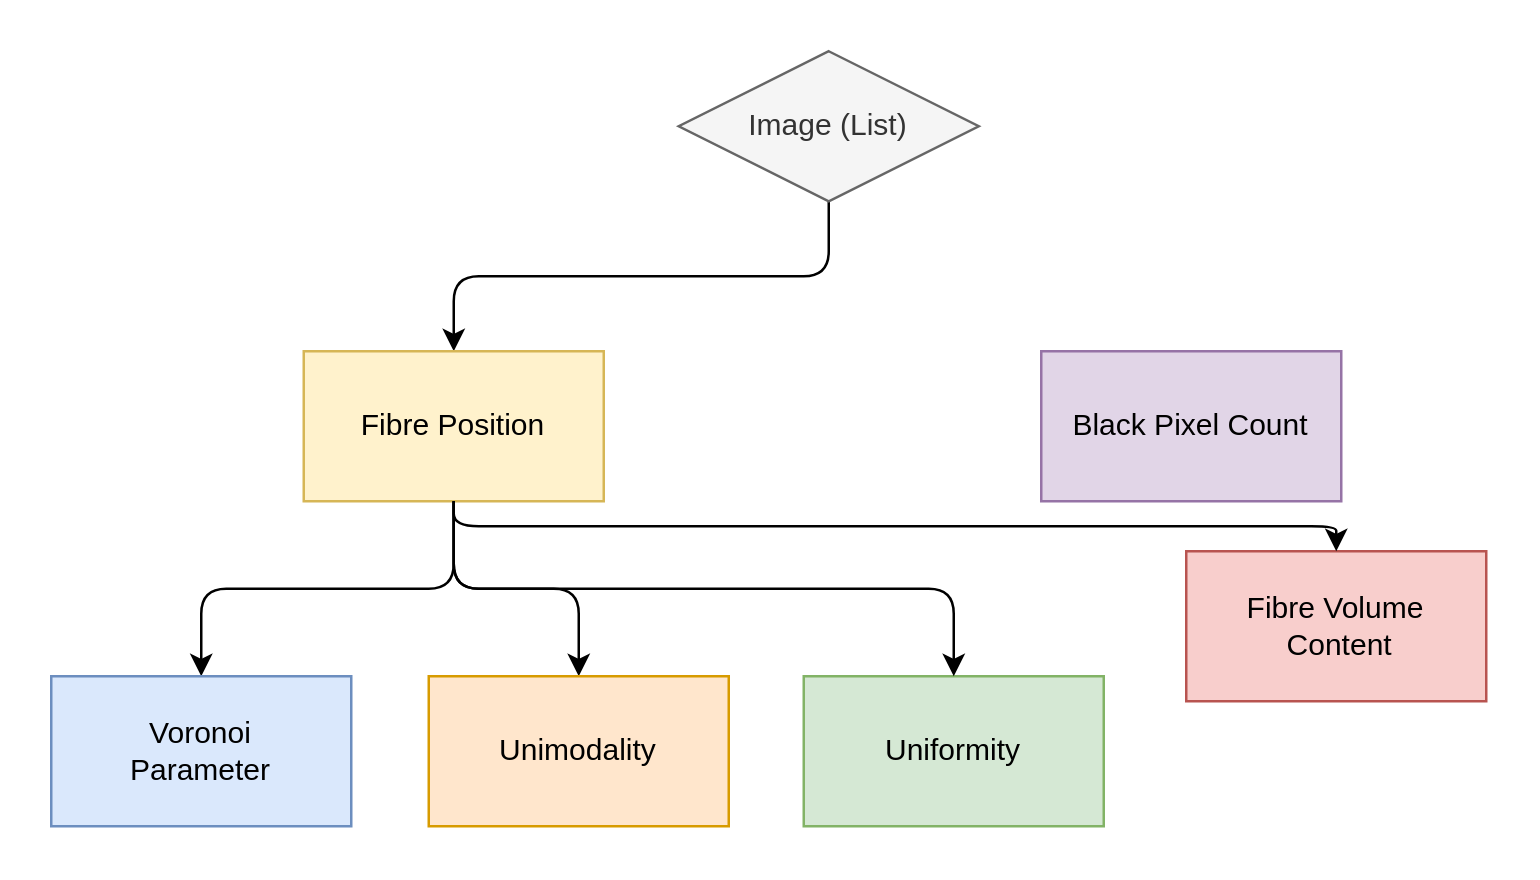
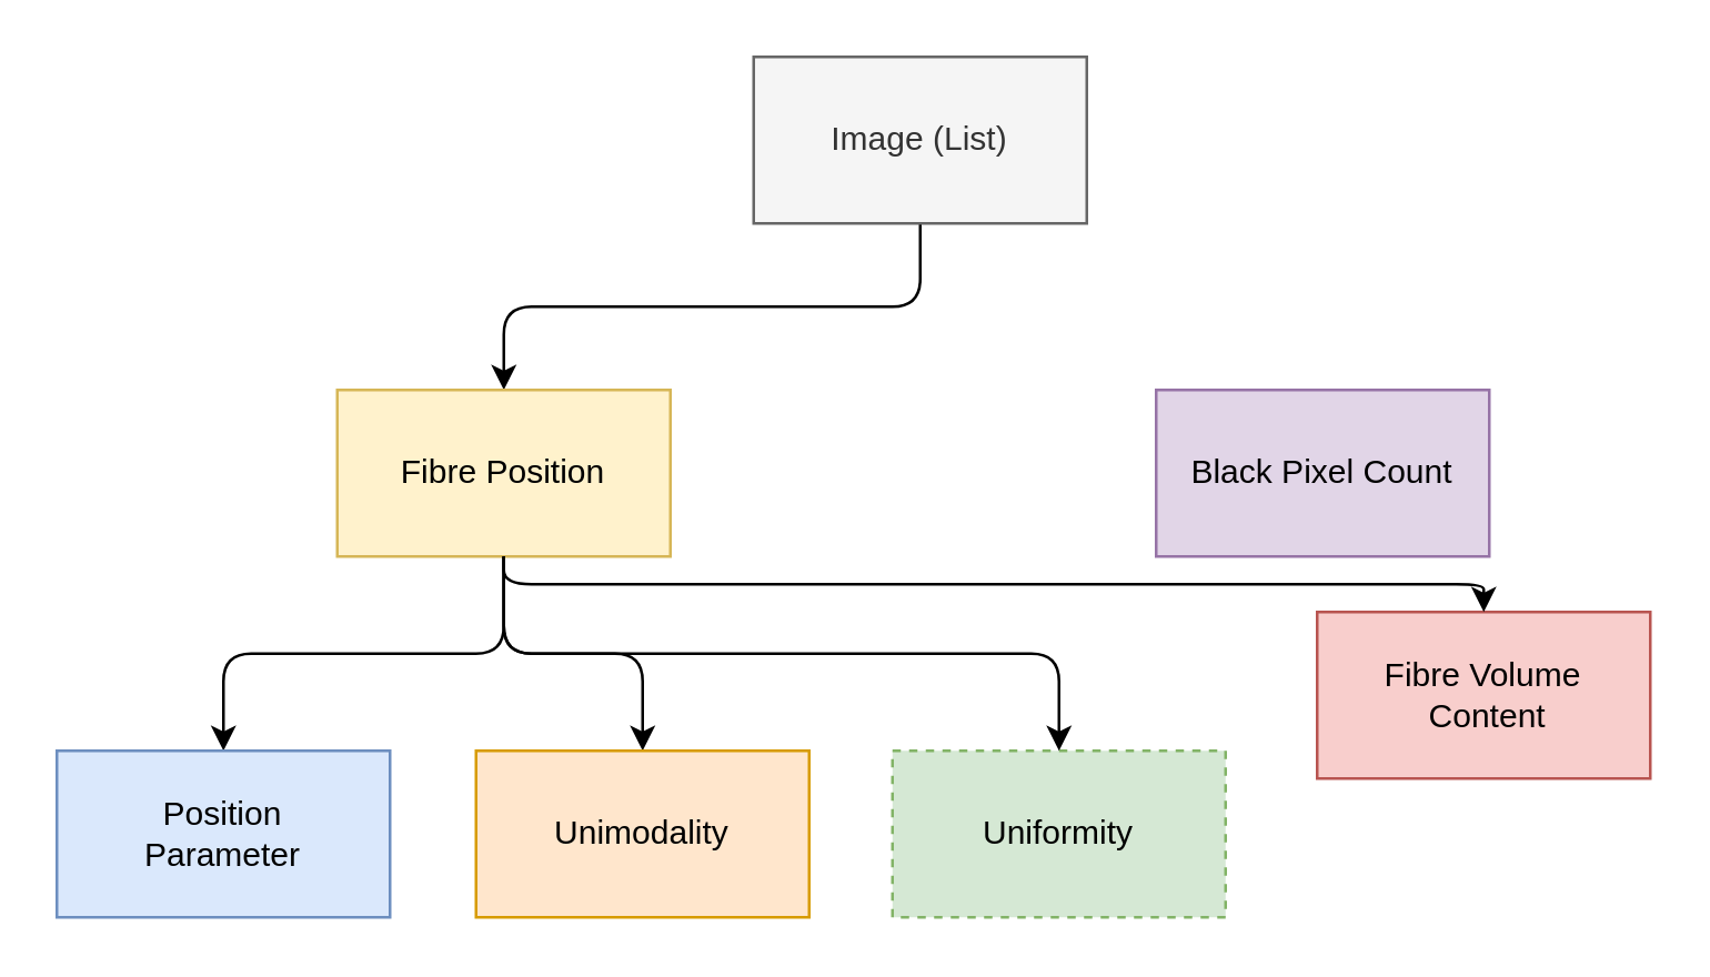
  <mxCell id="0" />
  <mxCell id="1" parent="0" />
  <mxCell id="2" value="" style="edgeStyle=elbowEdgeStyle;elbow=vertical;html=1;rounded=1;curved=0;sourcePerimeterSpacing=0;targetPerimeterSpacing=0;startSize=6;endSize=6;exitX=0.5;exitY=1;exitDx=0;exitDy=0;entryX=0.5;entryY=0;entryDx=0;entryDy=0;" edge="1" parent="1" source="3" target="4"><mxGeometry relative="1" as="geometry"><mxPoint x="311" y="100" as="sourcePoint" /><mxPoint x="241" y="150" as="targetPoint" /></mxGeometry></mxCell>
- <mxCell id="3" value="Image (List)" style="rhombus;whiteSpace=wrap;html=1;fillColor=#f5f5f5;fontColor=#333333;strokeColor=#666666;" vertex="1" parent="1"><mxGeometry x="271" y="20" width="120" height="60" as="geometry" /></mxCell>
+ <mxCell id="3" value="Image (List)" style="rounded=0;whiteSpace=wrap;html=1;fillColor=#f5f5f5;fontColor=#333333;strokeColor=#666666;" vertex="1" parent="1"><mxGeometry x="271" y="20" width="120" height="60" as="geometry" /></mxCell>
  <mxCell id="4" value="Fibre Position" style="rounded=0;whiteSpace=wrap;html=1;fillColor=#fff2cc;strokeColor=#d6b656;" vertex="1" parent="1"><mxGeometry x="121" y="140" width="120" height="60" as="geometry" /></mxCell>
  <mxCell id="5" value="Black Pixel Count" style="rounded=0;whiteSpace=wrap;html=1;fillColor=#e1d5e7;strokeColor=#9673a6;" vertex="1" parent="1"><mxGeometry x="416" y="140" width="120" height="60" as="geometry" /></mxCell>
  <mxCell id="6" value="" style="edgeStyle=elbowEdgeStyle;elbow=vertical;html=1;rounded=1;curved=0;sourcePerimeterSpacing=0;targetPerimeterSpacing=0;startSize=6;endSize=6;exitX=0.5;exitY=1;exitDx=0;exitDy=0;entryX=0.5;entryY=0;entryDx=0;entryDy=0;" edge="1" parent="1" source="4" target="8"><mxGeometry relative="1" as="geometry"><mxPoint x="181" y="224" as="sourcePoint" /><mxPoint x="51" y="270" as="targetPoint" /></mxGeometry></mxCell>
  <mxCell id="7" value="" style="edgeStyle=elbowEdgeStyle;elbow=vertical;html=1;rounded=1;curved=0;sourcePerimeterSpacing=0;targetPerimeterSpacing=0;startSize=6;endSize=6;entryX=0.5;entryY=0;entryDx=0;entryDy=0;" edge="1" parent="1" target="10"><mxGeometry relative="1" as="geometry"><mxPoint x="181" y="200" as="sourcePoint" /><mxPoint x="341" y="270" as="targetPoint" /></mxGeometry></mxCell>
- <mxCell id="8" value="Voronoi&lt;br&gt;Parameter" style="rounded=0;whiteSpace=wrap;html=1;fillColor=#dae8fc;strokeColor=#6c8ebf;" vertex="1" parent="1"><mxGeometry x="20" y="270" width="120" height="60" as="geometry" /></mxCell>
+ <mxCell id="8" value="Position&lt;br&gt;Parameter" style="rounded=0;whiteSpace=wrap;html=1;fillColor=#dae8fc;strokeColor=#6c8ebf;" vertex="1" parent="1"><mxGeometry x="20" y="270" width="120" height="60" as="geometry" /></mxCell>
  <mxCell id="9" value="Fibre Volume&lt;br&gt;&amp;nbsp;Content" style="rounded=0;whiteSpace=wrap;html=1;fillColor=#f8cecc;strokeColor=#b85450;" vertex="1" parent="1"><mxGeometry x="474" y="220" width="120" height="60" as="geometry" /></mxCell>
  <mxCell id="10" value="Unimodality" style="rounded=0;whiteSpace=wrap;html=1;fillColor=#ffe6cc;strokeColor=#d79b00;" vertex="1" parent="1"><mxGeometry x="171" y="270" width="120" height="60" as="geometry" /></mxCell>
- <mxCell id="11" value="Uniformity" style="rounded=0;whiteSpace=wrap;html=1;fillColor=#d5e8d4;strokeColor=#82b366;" vertex="1" parent="1"><mxGeometry x="321" y="270" width="120" height="60" as="geometry" /></mxCell>
+ <mxCell id="11" value="Uniformity" style="rounded=0;whiteSpace=wrap;html=1;fillColor=#d5e8d4;strokeColor=#82b366;dashed=1;" vertex="1" parent="1"><mxGeometry x="321" y="270" width="120" height="60" as="geometry" /></mxCell>
  <mxCell id="12" value="" style="edgeStyle=elbowEdgeStyle;elbow=vertical;html=1;rounded=1;curved=0;sourcePerimeterSpacing=0;targetPerimeterSpacing=0;startSize=6;endSize=6;entryX=0.5;entryY=0;entryDx=0;entryDy=0;exitX=0.5;exitY=1;exitDx=0;exitDy=0;" edge="1" parent="1" source="4" target="11"><mxGeometry relative="1" as="geometry"><mxPoint x="191" y="210" as="sourcePoint" /><mxPoint x="351" y="280" as="targetPoint" /></mxGeometry></mxCell>
  <mxCell id="13" value="" style="edgeStyle=elbowEdgeStyle;elbow=vertical;html=1;rounded=1;curved=0;sourcePerimeterSpacing=0;targetPerimeterSpacing=0;startSize=6;endSize=6;entryX=0.5;entryY=0;entryDx=0;entryDy=0;exitX=0.5;exitY=1;exitDx=0;exitDy=0;" edge="1" parent="1" source="4" target="9"><mxGeometry relative="1" as="geometry"><mxPoint x="171" y="210" as="sourcePoint" /><mxPoint x="486" y="280" as="targetPoint" /></mxGeometry></mxCell>
